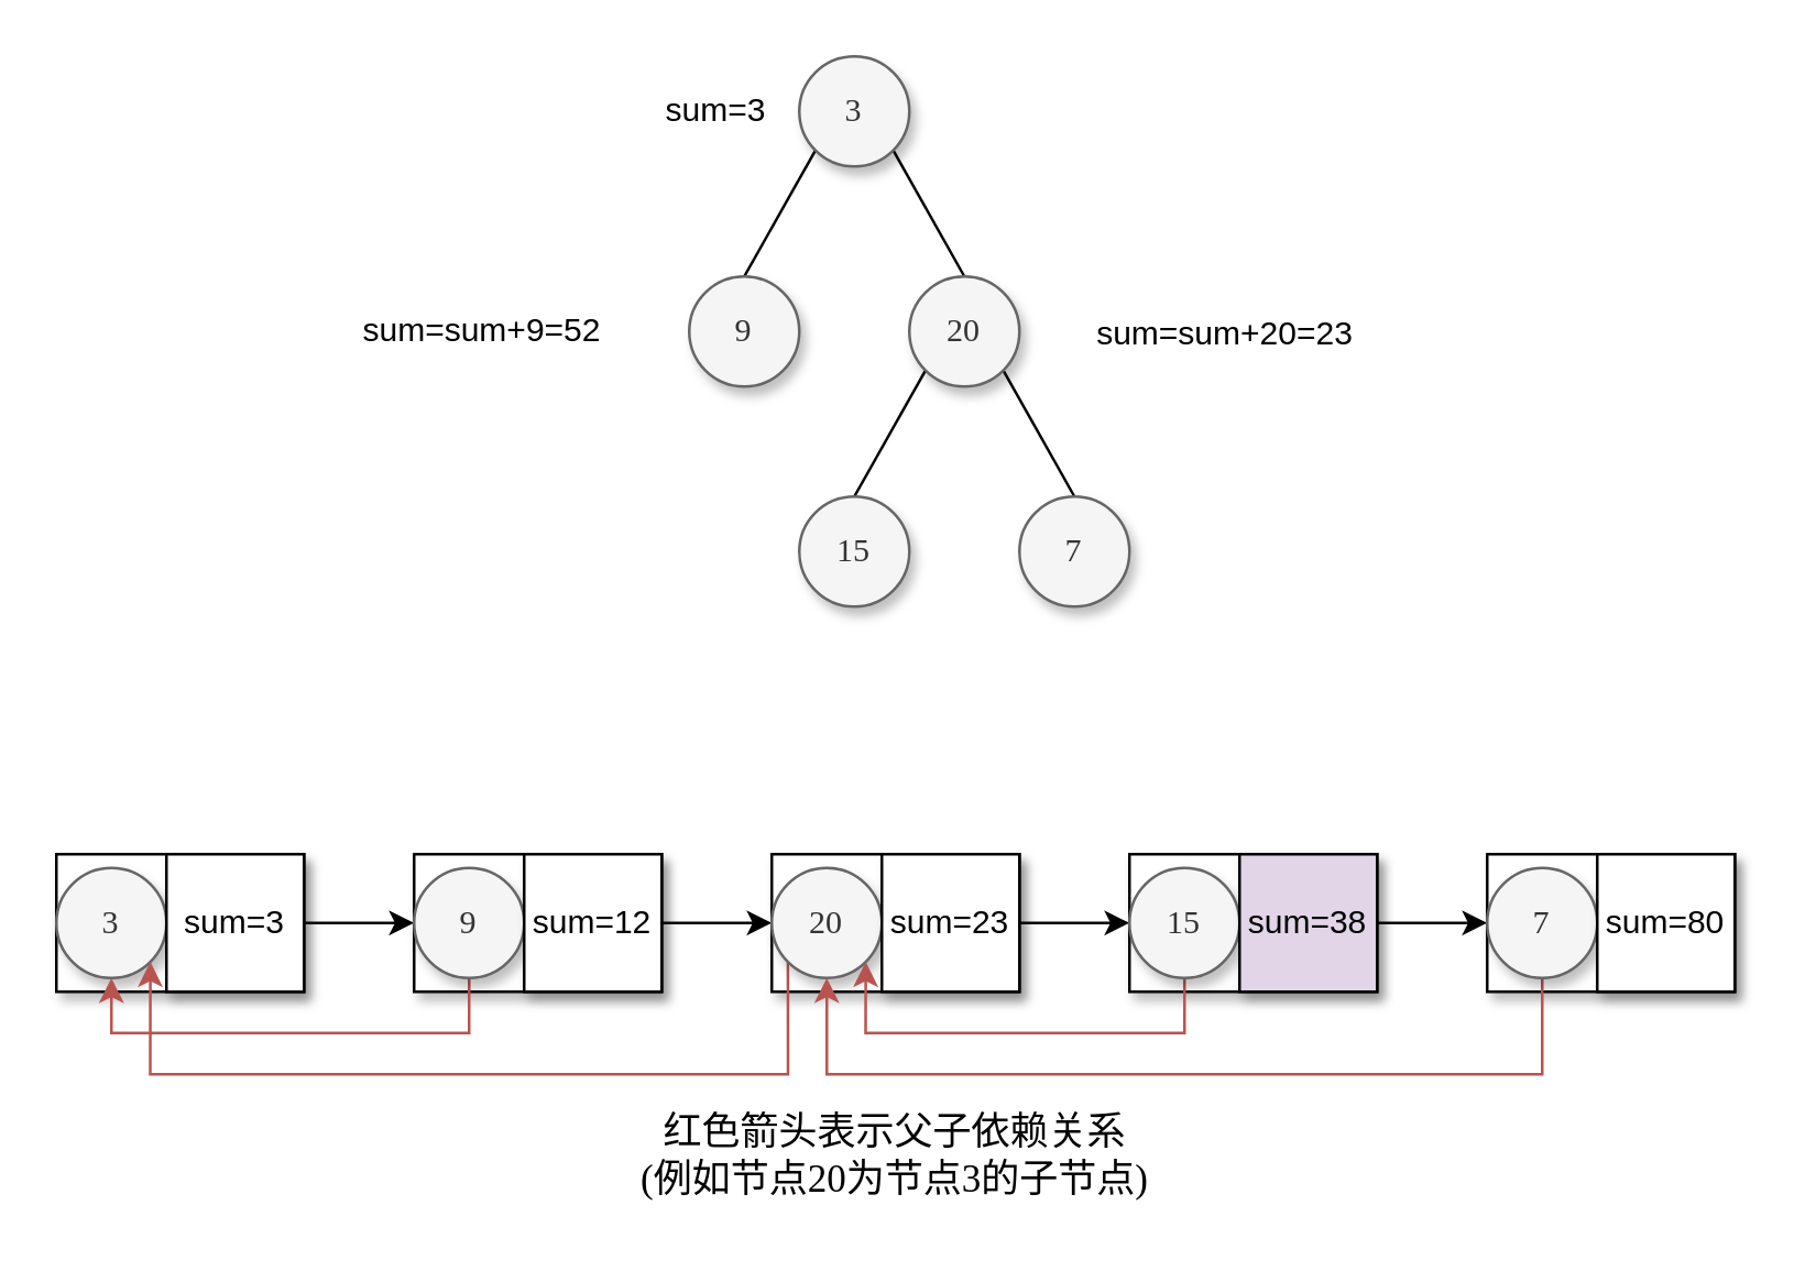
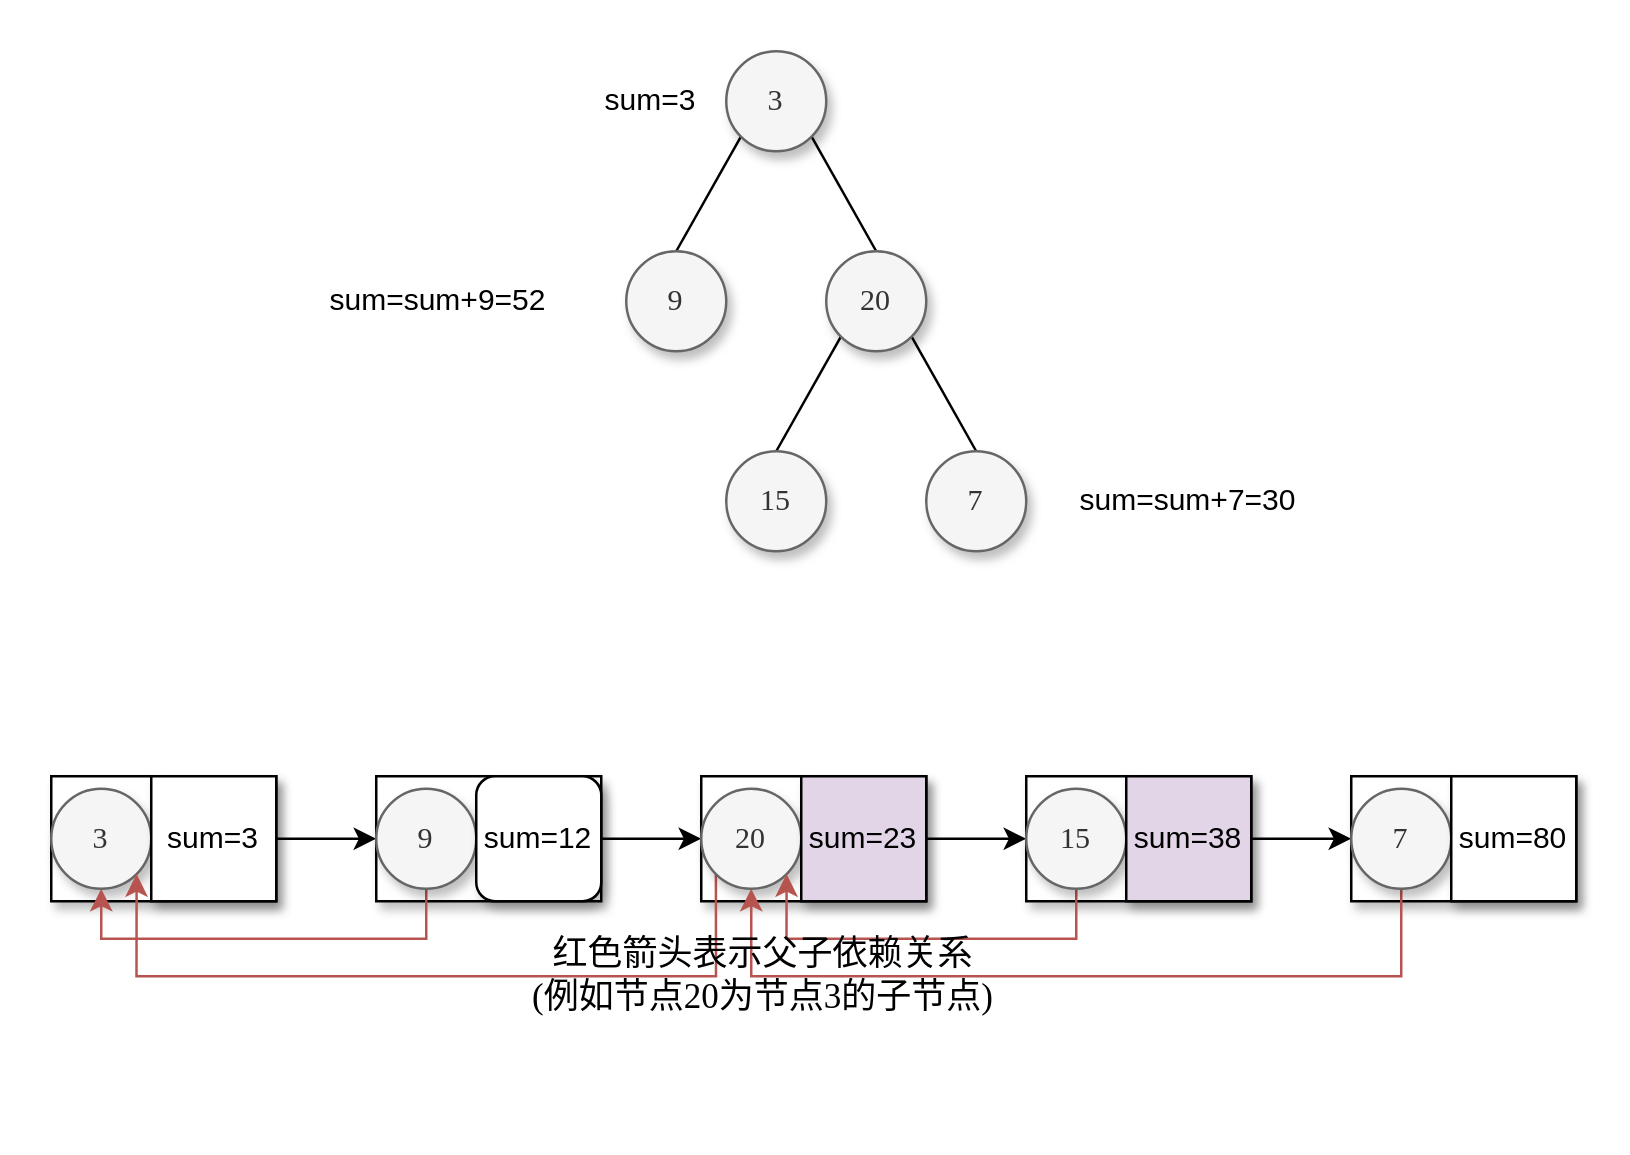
  <mxCell id="0" />
  <mxCell id="1" parent="0" />
  <mxCell id="2" value="" style="rounded=0;whiteSpace=wrap;html=1;shadow=1;" parent="1" vertex="1"><mxGeometry x="20" y="310" width="90" height="50" as="geometry" /></mxCell>
  <mxCell id="3" style="rounded=0;orthogonalLoop=1;jettySize=auto;html=1;exitX=0;exitY=1;exitDx=0;exitDy=0;entryX=0.5;entryY=0;entryDx=0;entryDy=0;endArrow=none;endFill=0;sketch=0;" parent="1" source="5" target="6" edge="1"><mxGeometry relative="1" as="geometry" /></mxCell>
  <mxCell id="4" style="edgeStyle=none;rounded=0;orthogonalLoop=1;jettySize=auto;html=1;exitX=1;exitY=1;exitDx=0;exitDy=0;entryX=0.5;entryY=0;entryDx=0;entryDy=0;endArrow=none;endFill=0;sketch=0;" parent="1" source="5" target="9" edge="1"><mxGeometry relative="1" as="geometry" /></mxCell>
  <mxCell id="5" value="&lt;font face=&quot;Comic Sans MS&quot;&gt;3&lt;/font&gt;" style="ellipse;whiteSpace=wrap;html=1;fillColor=#f5f5f5;strokeColor=#666666;shadow=1;fontColor=#333333;sketch=0;" parent="1" vertex="1"><mxGeometry x="290" y="20" width="40" height="40" as="geometry" /></mxCell>
  <mxCell id="6" value="&lt;font face=&quot;Comic Sans MS&quot;&gt;9&lt;/font&gt;" style="ellipse;whiteSpace=wrap;html=1;fillColor=#f5f5f5;strokeColor=#666666;shadow=1;fontColor=#333333;sketch=0;" parent="1" vertex="1"><mxGeometry x="250" y="100" width="40" height="40" as="geometry" /></mxCell>
  <mxCell id="7" style="edgeStyle=none;rounded=0;orthogonalLoop=1;jettySize=auto;html=1;exitX=0;exitY=1;exitDx=0;exitDy=0;entryX=0.5;entryY=0;entryDx=0;entryDy=0;endArrow=none;endFill=0;sketch=0;" parent="1" source="9" target="10" edge="1"><mxGeometry relative="1" as="geometry" /></mxCell>
  <mxCell id="8" style="edgeStyle=none;rounded=0;orthogonalLoop=1;jettySize=auto;html=1;exitX=1;exitY=1;exitDx=0;exitDy=0;entryX=0.5;entryY=0;entryDx=0;entryDy=0;endArrow=none;endFill=0;sketch=0;" parent="1" source="9" target="11" edge="1"><mxGeometry relative="1" as="geometry" /></mxCell>
  <mxCell id="9" value="&lt;font face=&quot;Comic Sans MS&quot;&gt;20&lt;/font&gt;" style="ellipse;whiteSpace=wrap;html=1;fillColor=#f5f5f5;strokeColor=#666666;shadow=1;fontColor=#333333;sketch=0;" parent="1" vertex="1"><mxGeometry x="330" y="100" width="40" height="40" as="geometry" /></mxCell>
  <mxCell id="10" value="&lt;font face=&quot;Comic Sans MS&quot;&gt;15&lt;/font&gt;" style="ellipse;whiteSpace=wrap;html=1;fillColor=#f5f5f5;strokeColor=#666666;shadow=1;fontColor=#333333;sketch=0;" parent="1" vertex="1"><mxGeometry x="290" y="180" width="40" height="40" as="geometry" /></mxCell>
  <mxCell id="11" value="&lt;font face=&quot;Comic Sans MS&quot;&gt;7&lt;/font&gt;" style="ellipse;whiteSpace=wrap;html=1;shadow=1;fillColor=#f5f5f5;fontColor=#333333;strokeColor=#666666;sketch=0;" parent="1" vertex="1"><mxGeometry x="370" y="180" width="40" height="40" as="geometry" /></mxCell>
  <mxCell id="12" value="sum=3" style="text;html=1;strokeColor=none;fillColor=none;align=center;verticalAlign=middle;whiteSpace=wrap;rounded=0;" parent="1" vertex="1"><mxGeometry x="240" y="20" width="40" height="39" as="geometry" /></mxCell>
- <mxCell id="14" value="sum=sum+20=23" style="text;html=1;strokeColor=none;fillColor=none;align=center;verticalAlign=middle;whiteSpace=wrap;rounded=0;" parent="1" vertex="1"><mxGeometry x="390" y="101" width="110" height="40" as="geometry" /></mxCell>
+ <mxCell id="13" value="sum=sum+7=30" style="text;html=1;strokeColor=none;fillColor=none;align=center;verticalAlign=middle;whiteSpace=wrap;rounded=0;" parent="1" vertex="1"><mxGeometry x="420" y="180" width="110" height="40" as="geometry" /></mxCell>
  <mxCell id="15" value="sum=sum+9=52" style="text;html=1;strokeColor=none;fillColor=none;align=center;verticalAlign=middle;whiteSpace=wrap;rounded=0;" parent="1" vertex="1"><mxGeometry x="120" y="100" width="110" height="40" as="geometry" /></mxCell>
  <mxCell id="16" value="&lt;font face=&quot;Comic Sans MS&quot;&gt;3&lt;/font&gt;" style="ellipse;whiteSpace=wrap;html=1;fillColor=#f5f5f5;strokeColor=#666666;shadow=1;fontColor=#333333;sketch=0;" parent="1" vertex="1"><mxGeometry x="20" y="315" width="40" height="40" as="geometry" /></mxCell>
  <mxCell id="17" style="edgeStyle=orthogonalEdgeStyle;rounded=0;orthogonalLoop=1;jettySize=auto;html=1;exitX=1;exitY=0.5;exitDx=0;exitDy=0;entryX=0;entryY=0.5;entryDx=0;entryDy=0;" parent="1" source="18" target="21" edge="1"><mxGeometry relative="1" as="geometry" /></mxCell>
  <mxCell id="18" value="sum=3" style="rounded=0;whiteSpace=wrap;html=1;shadow=1;" parent="1" vertex="1"><mxGeometry x="60" y="310" width="50" height="50" as="geometry" /></mxCell>
  <mxCell id="19" value="" style="rounded=0;whiteSpace=wrap;html=1;shadow=1;" parent="1" vertex="1"><mxGeometry x="150" y="310" width="90" height="50" as="geometry" /></mxCell>
  <mxCell id="20" style="edgeStyle=orthogonalEdgeStyle;rounded=0;orthogonalLoop=1;jettySize=auto;html=1;exitX=0.5;exitY=1;exitDx=0;exitDy=0;entryX=0.5;entryY=1;entryDx=0;entryDy=0;fillColor=#f8cecc;strokeColor=#b85450;" parent="1" source="21" target="16" edge="1"><mxGeometry relative="1" as="geometry" /></mxCell>
  <mxCell id="21" value="&lt;font face=&quot;Comic Sans MS&quot;&gt;9&lt;/font&gt;" style="ellipse;whiteSpace=wrap;html=1;fillColor=#f5f5f5;strokeColor=#666666;shadow=1;fontColor=#333333;sketch=0;" parent="1" vertex="1"><mxGeometry x="150" y="315" width="40" height="40" as="geometry" /></mxCell>
  <mxCell id="22" style="edgeStyle=orthogonalEdgeStyle;rounded=0;orthogonalLoop=1;jettySize=auto;html=1;exitX=1;exitY=0.5;exitDx=0;exitDy=0;entryX=0;entryY=0.5;entryDx=0;entryDy=0;" parent="1" source="23" target="26" edge="1"><mxGeometry relative="1" as="geometry" /></mxCell>
- <mxCell id="23" value="sum=12" style="rounded=0;whiteSpace=wrap;html=1;shadow=1;" parent="1" vertex="1"><mxGeometry x="190" y="310" width="50" height="50" as="geometry" /></mxCell>
+ <mxCell id="23" value="sum=12" style="whiteSpace=wrap;html=1;shadow=1;rounded=1;" parent="1" vertex="1"><mxGeometry x="190" y="310" width="50" height="50" as="geometry" /></mxCell>
  <mxCell id="24" value="" style="rounded=0;whiteSpace=wrap;html=1;shadow=1;" parent="1" vertex="1"><mxGeometry x="280" y="310" width="90" height="50" as="geometry" /></mxCell>
  <mxCell id="25" style="edgeStyle=orthogonalEdgeStyle;rounded=0;orthogonalLoop=1;jettySize=auto;html=1;exitX=0;exitY=1;exitDx=0;exitDy=0;entryX=1;entryY=1;entryDx=0;entryDy=0;fillColor=#f8cecc;strokeColor=#b85450;" parent="1" source="26" target="16" edge="1"><mxGeometry relative="1" as="geometry"><mxPoint x="70" y="420" as="targetPoint" /><Array as="points"><mxPoint x="286" y="390" /><mxPoint x="54" y="390" /></Array></mxGeometry></mxCell>
  <mxCell id="26" value="&lt;font face=&quot;Comic Sans MS&quot;&gt;20&lt;/font&gt;" style="ellipse;whiteSpace=wrap;html=1;fillColor=#f5f5f5;strokeColor=#666666;shadow=1;fontColor=#333333;sketch=0;" parent="1" vertex="1"><mxGeometry x="280" y="315" width="40" height="40" as="geometry" /></mxCell>
  <mxCell id="27" style="edgeStyle=orthogonalEdgeStyle;rounded=0;orthogonalLoop=1;jettySize=auto;html=1;exitX=1;exitY=0.5;exitDx=0;exitDy=0;entryX=0;entryY=0.5;entryDx=0;entryDy=0;" parent="1" source="28" target="29" edge="1"><mxGeometry relative="1" as="geometry" /></mxCell>
- <mxCell id="28" value="sum=23" style="rounded=0;whiteSpace=wrap;html=1;shadow=1;" parent="1" vertex="1"><mxGeometry x="320" y="310" width="50" height="50" as="geometry" /></mxCell>
+ <mxCell id="28" value="sum=23" style="rounded=0;whiteSpace=wrap;html=1;shadow=1;fillColor=#e1d5e7;" parent="1" vertex="1"><mxGeometry x="320" y="310" width="50" height="50" as="geometry" /></mxCell>
  <mxCell id="29" value="" style="rounded=0;whiteSpace=wrap;html=1;shadow=1;" parent="1" vertex="1"><mxGeometry x="410" y="310" width="90" height="50" as="geometry" /></mxCell>
  <mxCell id="30" style="edgeStyle=orthogonalEdgeStyle;rounded=0;orthogonalLoop=1;jettySize=auto;html=1;exitX=0.5;exitY=1;exitDx=0;exitDy=0;entryX=1;entryY=1;entryDx=0;entryDy=0;fillColor=#f8cecc;strokeColor=#b85450;" parent="1" source="31" target="26" edge="1"><mxGeometry relative="1" as="geometry"><Array as="points"><mxPoint x="430" y="375" /><mxPoint x="314" y="375" /></Array></mxGeometry></mxCell>
  <mxCell id="31" value="&lt;font face=&quot;Comic Sans MS&quot;&gt;15&lt;/font&gt;" style="ellipse;whiteSpace=wrap;html=1;fillColor=#f5f5f5;strokeColor=#666666;shadow=1;fontColor=#333333;sketch=0;" parent="1" vertex="1"><mxGeometry x="410" y="315" width="40" height="40" as="geometry" /></mxCell>
  <mxCell id="32" style="edgeStyle=orthogonalEdgeStyle;rounded=0;orthogonalLoop=1;jettySize=auto;html=1;exitX=1;exitY=0.5;exitDx=0;exitDy=0;entryX=0;entryY=0.5;entryDx=0;entryDy=0;" parent="1" source="33" target="36" edge="1"><mxGeometry relative="1" as="geometry" /></mxCell>
  <mxCell id="33" value="sum=38" style="rounded=0;whiteSpace=wrap;html=1;shadow=1;fillColor=#e1d5e7;" parent="1" vertex="1"><mxGeometry x="450" y="310" width="50" height="50" as="geometry" /></mxCell>
  <mxCell id="34" value="" style="rounded=0;whiteSpace=wrap;html=1;shadow=1;" parent="1" vertex="1"><mxGeometry x="540" y="310" width="90" height="50" as="geometry" /></mxCell>
  <mxCell id="35" style="edgeStyle=orthogonalEdgeStyle;rounded=0;orthogonalLoop=1;jettySize=auto;html=1;exitX=0.5;exitY=1;exitDx=0;exitDy=0;entryX=0.5;entryY=1;entryDx=0;entryDy=0;fillColor=#f8cecc;strokeColor=#b85450;" parent="1" source="36" target="26" edge="1"><mxGeometry relative="1" as="geometry"><Array as="points"><mxPoint x="560" y="390" /><mxPoint x="300" y="390" /></Array></mxGeometry></mxCell>
  <mxCell id="36" value="&lt;font face=&quot;Comic Sans MS&quot;&gt;7&lt;/font&gt;" style="ellipse;whiteSpace=wrap;html=1;fillColor=#f5f5f5;strokeColor=#666666;shadow=1;fontColor=#333333;sketch=0;" parent="1" vertex="1"><mxGeometry x="540" y="315" width="40" height="40" as="geometry" /></mxCell>
  <mxCell id="37" value="sum=80" style="rounded=0;whiteSpace=wrap;html=1;shadow=1;" parent="1" vertex="1"><mxGeometry x="580" y="310" width="50" height="50" as="geometry" /></mxCell>
- <mxCell id="38" value="&lt;font face=&quot;Comic Sans MS&quot; style=&quot;font-size: 14px&quot;&gt;红色箭头表示父子依赖关系&lt;br&gt;(例如节点20为节点3的子节点)&lt;br&gt;&lt;/font&gt;" style="text;html=1;strokeColor=none;fillColor=none;align=center;verticalAlign=middle;whiteSpace=wrap;rounded=0;shadow=1;" parent="1" vertex="1"><mxGeometry x="225" y="400" width="200" height="40" as="geometry" /></mxCell>
+ <mxCell id="38" value="&lt;font face=&quot;Comic Sans MS&quot; style=&quot;font-size: 14px&quot;&gt;红色箭头表示父子依赖关系&lt;br&gt;(例如节点20为节点3的子节点)&lt;br&gt;&lt;/font&gt;" style="text;html=1;strokeColor=none;fillColor=none;align=center;verticalAlign=middle;whiteSpace=wrap;rounded=0;shadow=1;" parent="1" vertex="1"><mxGeometry x="205" y="370" width="200" height="40" as="geometry" /></mxCell>
